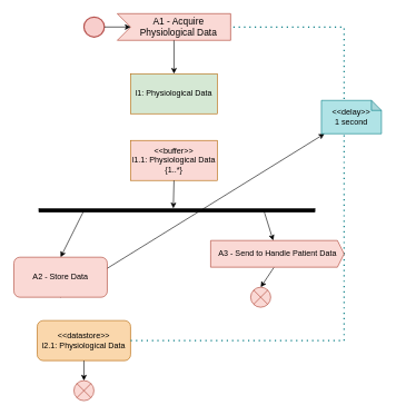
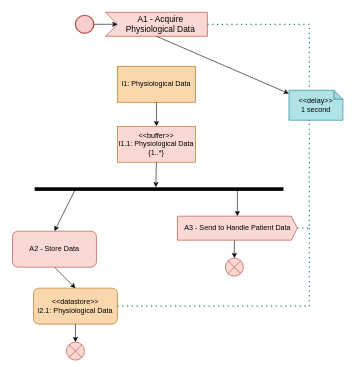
  <mxCell id="0" />
  <mxCell id="1" parent="0" />
  <mxCell id="2" value="A1 - Acquire Physiological Data" style="html=1;shape=mxgraph.infographic.ribbonSimple;notch1=20;notch2=0;align=center;verticalAlign=middle;fontSize=14;fontStyle=0;fillColor=#fad9d5;flipH=0;spacingRight=0;spacingLeft=14;whiteSpace=wrap;strokeColor=#ae4132;" parent="1" vertex="1"><mxGeometry x="175" y="20" width="170" height="40" as="geometry" /></mxCell>
- <mxCell id="3" value="l1: Physiological Data" style="rounded=0;whiteSpace=wrap;html=1;fillColor=#d5e8d4;strokeColor=#b46504;" parent="1" vertex="1"><mxGeometry x="195" y="110" width="130" height="60" as="geometry" /></mxCell>
- <mxCell id="4" value="" style="endArrow=classic;html=1;rounded=0;exitX=0;exitY=0;exitDx=85;exitDy=40;exitPerimeter=0;entryX=0.5;entryY=0;entryDx=0;entryDy=0;" parent="1" source="2" target="3" edge="1"><mxGeometry width="50" height="50" relative="1" as="geometry"><mxPoint x="265" y="190" as="sourcePoint" /><mxPoint x="315" y="140" as="targetPoint" /></mxGeometry></mxCell>
+ <mxCell id="3" value="l1: Physiological Data" style="rounded=0;whiteSpace=wrap;html=1;fillColor=#fad7ac;strokeColor=#b46504;" parent="1" vertex="1"><mxGeometry x="195" y="110" width="130" height="60" as="geometry" /></mxCell>
+ <mxCell id="4" value="" style="endArrow=classic;html=1;rounded=0;exitX=0;exitY=0;exitDx=85;exitDy=40;exitPerimeter=0;" parent="1" source="2" target="19" edge="1"><mxGeometry width="50" height="50" relative="1" as="geometry"><mxPoint x="265" y="190" as="sourcePoint" /><mxPoint x="315" y="140" as="targetPoint" /></mxGeometry></mxCell>
  <mxCell id="5" value="&amp;lt;&amp;lt;buffer&amp;gt;&amp;gt;&lt;br&gt;l1.1: Physiological Data&lt;br&gt;{1..*}" style="rounded=0;whiteSpace=wrap;html=1;fillColor=#fad9d5;strokeColor=#b46504;" parent="1" vertex="1"><mxGeometry x="195" y="210" width="130" height="60" as="geometry" /></mxCell>
+ <mxCell id="6" value="" style="endArrow=classic;html=1;rounded=0;exitX=0.5;exitY=1;exitDx=0;exitDy=0;entryX=0.5;entryY=0;entryDx=0;entryDy=0;" parent="1" source="3" target="5" edge="1"><mxGeometry width="50" height="50" relative="1" as="geometry"><mxPoint x="265" y="190" as="sourcePoint" /><mxPoint x="315" y="140" as="targetPoint" /></mxGeometry></mxCell>
  <mxCell id="7" value="" style="html=1;points=[];perimeter=orthogonalPerimeter;fillColor=strokeColor;rotation=90;strokeColor=light-dark(#000000,#000000);" parent="1" vertex="1"><mxGeometry x="261.88" y="108.13" width="5" height="413.75" as="geometry" /></mxCell>
  <mxCell id="8" value="" style="endArrow=classic;html=1;rounded=0;exitX=0.5;exitY=1;exitDx=0;exitDy=0;entryX=-0.14;entryY=0.513;entryDx=0;entryDy=0;entryPerimeter=0;" parent="1" source="5" target="7" edge="1"><mxGeometry width="50" height="50" relative="1" as="geometry"><mxPoint x="265" y="190" as="sourcePoint" /><mxPoint x="315" y="140" as="targetPoint" /></mxGeometry></mxCell>
  <mxCell id="9" value="&amp;lt;&amp;lt;datastore&amp;gt;&amp;gt;&lt;div&gt;l2.1: Physiological Data&lt;/div&gt;" style="whiteSpace=wrap;html=1;fillColor=#fad7ac;strokeColor=#b46504;rounded=1;" parent="1" vertex="1"><mxGeometry x="55" y="480" width="140" height="60" as="geometry" /></mxCell>
  <mxCell id="10" value="" style="endArrow=classic;html=1;rounded=0;" parent="1" target="21" edge="1"><mxGeometry width="50" height="50" relative="1" as="geometry"><mxPoint x="395" y="316" as="sourcePoint" /><mxPoint x="315" y="240" as="targetPoint" /></mxGeometry></mxCell>
  <mxCell id="11" value="" style="endArrow=classic;html=1;rounded=0;entryX=0.5;entryY=0;entryDx=0;entryDy=0;" parent="1" target="20" edge="1"><mxGeometry width="50" height="50" relative="1" as="geometry"><mxPoint x="125" y="315" as="sourcePoint" /><mxPoint x="315" y="240" as="targetPoint" /></mxGeometry></mxCell>
- <mxCell id="12" value="" style="endArrow=classic;html=1;rounded=0;exitX=0.5;exitY=1;exitDx=0;exitDy=0;" parent="1" source="20" target="19" edge="1"><mxGeometry width="50" height="50" relative="1" as="geometry"><mxPoint x="265" y="390" as="sourcePoint" /><mxPoint x="315" y="340" as="targetPoint" /></mxGeometry></mxCell>
+ <mxCell id="12" value="" style="endArrow=classic;html=1;rounded=0;exitX=0.5;exitY=1;exitDx=0;exitDy=0;entryX=0.5;entryY=0;entryDx=0;entryDy=0;" parent="1" source="20" target="9" edge="1"><mxGeometry width="50" height="50" relative="1" as="geometry"><mxPoint x="265" y="390" as="sourcePoint" /><mxPoint x="315" y="340" as="targetPoint" /></mxGeometry></mxCell>
  <mxCell id="13" value="" style="endArrow=classic;html=1;rounded=0;exitX=0.5;exitY=1;exitDx=0;exitDy=0;entryX=0.5;entryY=0;entryDx=0;entryDy=0;" parent="1" source="9" target="16" edge="1"><mxGeometry width="50" height="50" relative="1" as="geometry"><mxPoint x="265" y="390" as="sourcePoint" /><mxPoint x="115" y="580" as="targetPoint" /></mxGeometry></mxCell>
  <mxCell id="14" value="" style="endArrow=classic;html=1;rounded=0;entryX=0.5;entryY=0;entryDx=0;entryDy=0;exitX=0;exitY=0;exitDx=95;exitDy=40;exitPerimeter=0;" parent="1" source="21" target="15" edge="1"><mxGeometry width="50" height="50" relative="1" as="geometry"><mxPoint x="455" y="430" as="sourcePoint" /><mxPoint x="365" y="460" as="targetPoint" /></mxGeometry></mxCell>
  <mxCell id="15" value="" style="shape=sumEllipse;perimeter=ellipsePerimeter;whiteSpace=wrap;html=1;backgroundOutline=1;fillColor=#fad9d5;strokeColor=#ae4132;" parent="1" vertex="1"><mxGeometry x="375" y="430" width="30" height="30" as="geometry" /></mxCell>
  <mxCell id="16" value="" style="shape=sumEllipse;perimeter=ellipsePerimeter;whiteSpace=wrap;html=1;backgroundOutline=1;fillColor=#fad9d5;strokeColor=#ae4132;" parent="1" vertex="1"><mxGeometry x="110" y="570" width="30" height="30" as="geometry" /></mxCell>
  <mxCell id="17" value="" style="endArrow=none;dashed=1;html=1;dashPattern=1 3;strokeWidth=2;rounded=0;entryX=1;entryY=0.5;entryDx=0;entryDy=0;entryPerimeter=0;exitX=1;exitY=0.5;exitDx=0;exitDy=0;exitPerimeter=0;fillColor=#b0e3e6;strokeColor=#0e8088;" parent="1" source="21" target="2" edge="1"><mxGeometry width="50" height="50" relative="1" as="geometry"><mxPoint x="265" y="90" as="sourcePoint" /><mxPoint x="315" y="40" as="targetPoint" /><Array as="points"><mxPoint x="515" y="380" /><mxPoint x="515" y="200" /><mxPoint x="515" y="40" /></Array></mxGeometry></mxCell>
  <mxCell id="18" value="" style="endArrow=none;dashed=1;html=1;dashPattern=1 3;strokeWidth=2;rounded=0;exitX=1;exitY=0.5;exitDx=0;exitDy=0;fillColor=#b0e3e6;strokeColor=#0e8088;" parent="1" source="9" edge="1"><mxGeometry width="50" height="50" relative="1" as="geometry"><mxPoint x="515" y="510" as="sourcePoint" /><mxPoint x="515" y="380" as="targetPoint" /><Array as="points"><mxPoint x="515" y="510" /></Array></mxGeometry></mxCell>
  <mxCell id="19" value="&amp;lt;&amp;lt;delay&amp;gt;&amp;gt;&lt;br&gt;1 second" style="shape=note;whiteSpace=wrap;html=1;backgroundOutline=1;darkOpacity=0.05;size=15;fillColor=#b0e3e6;strokeColor=#0e8088;" parent="1" vertex="1"><mxGeometry x="481" y="150" width="90" height="50" as="geometry" /></mxCell>
  <mxCell id="20" value="A2 - Store Data" style="rounded=1;whiteSpace=wrap;html=1;fillColor=#fad9d5;strokeColor=#ae4132;" parent="1" vertex="1"><mxGeometry x="20" y="385" width="140" height="60" as="geometry" /></mxCell>
- <mxCell id="21" value="A3 - Send to Handle Patient Data" style="html=1;shadow=0;dashed=0;align=center;verticalAlign=middle;shape=mxgraph.arrows2.arrow;dy=0;dx=10;notch=0;fillColor=#fad9d5;strokeColor=#ae4132;" parent="1" vertex="1"><mxGeometry x="315" y="360" width="200" height="40" as="geometry" /></mxCell>
+ <mxCell id="21" value="A3 - Send to Handle Patient Data" style="html=1;shadow=0;dashed=0;align=center;verticalAlign=middle;shape=mxgraph.arrows2.arrow;dy=0;dx=10;notch=0;fillColor=#fad9d5;strokeColor=#ae4132;" parent="1" vertex="1"><mxGeometry x="295" y="360" width="200" height="40" as="geometry" /></mxCell>
  <mxCell id="22" value="" style="strokeWidth=2;html=1;shape=mxgraph.flowchart.start_2;whiteSpace=wrap;fillColor=#f8cecc;strokeColor=#b85450;" vertex="1" parent="1"><mxGeometry x="125" y="25" width="30.62" height="30" as="geometry" /></mxCell>
  <mxCell id="23" value="" style="endArrow=classic;html=1;rounded=0;exitX=1;exitY=0.5;exitDx=0;exitDy=0;exitPerimeter=0;entryX=0;entryY=0;entryDx=20;entryDy=20;entryPerimeter=0;" edge="1" parent="1" source="22"><mxGeometry width="50" height="50" relative="1" as="geometry"><mxPoint x="110.62" y="30" as="sourcePoint" /><mxPoint x="195" y="40" as="targetPoint" /></mxGeometry></mxCell>
